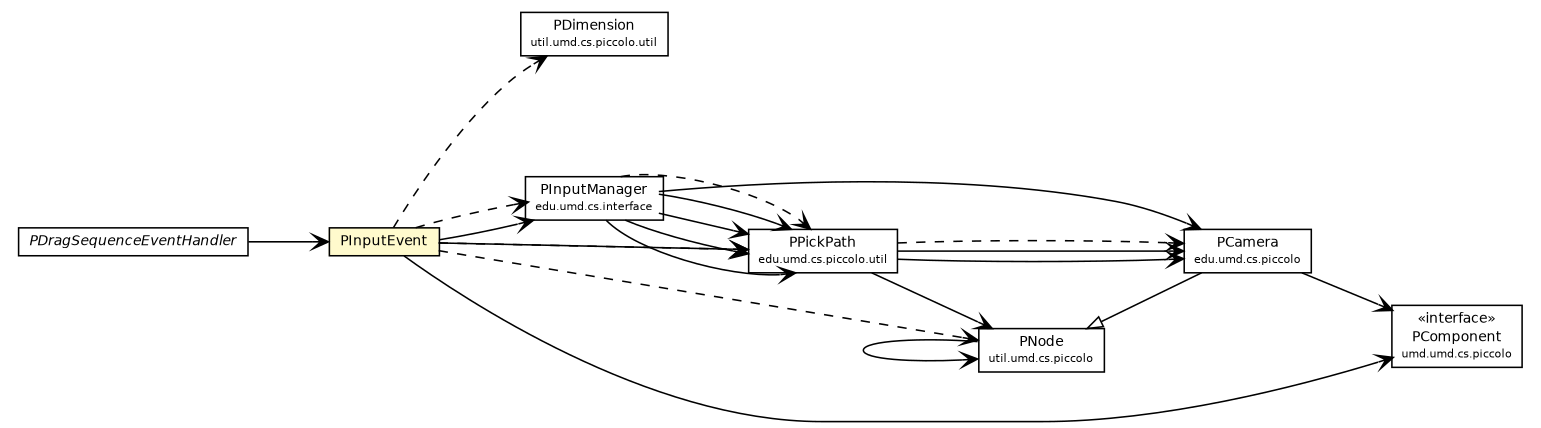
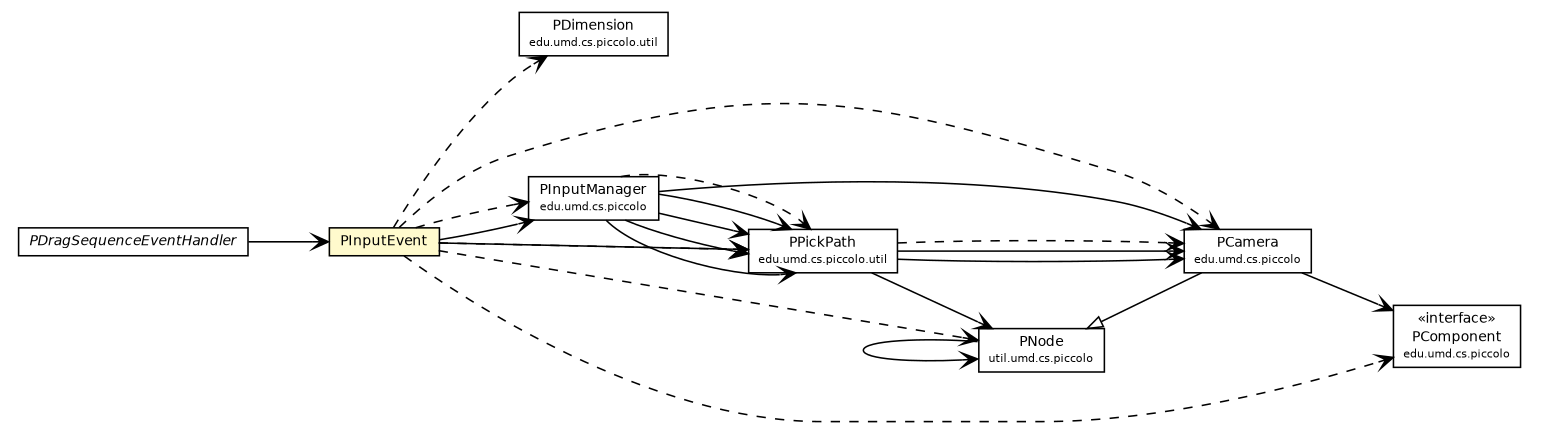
  digraph {
    rankdir=LR
    node [fontcolor=black fontname=Helvetica fontsize=9.0 shape=plaintext]
    edge [arrowhead=open color=black fontcolor=black fontname=Helvetica fontsize=10.0 headport=p labelfontname=Helvetica labelfontsize=10 tailport=p]
-   n1 [label=<<table border="0" cellborder="1" cellspacing="0" cellpadding="2" port="p" href="../util/PDimension.html"> 		<tr><td><table border="0" cellspacing="0" cellpadding="1"> 			<tr><td> PDimension </td></tr> 			<tr><td><font point-size="7.0"> util.umd.cs.piccolo.util </font></td></tr> 		</table></td></tr> 		</table>>]
+   n1 [label=<<table border="0" cellborder="1" cellspacing="0" cellpadding="2" port="p" href="../util/PDimension.html"> 		<tr><td><table border="0" cellspacing="0" cellpadding="1"> 			<tr><td> PDimension </td></tr> 			<tr><td><font point-size="7.0"> edu.umd.cs.piccolo.util </font></td></tr> 		</table></td></tr> 		</table>>]
    n2 [label=<<table border="0" cellborder="1" cellspacing="0" cellpadding="2" port="p" href="../util/PPickPath.html"> 		<tr><td><table border="0" cellspacing="0" cellpadding="1"> 			<tr><td> PPickPath </td></tr> 			<tr><td><font point-size="7.0"> edu.umd.cs.piccolo.util </font></td></tr> 		</table></td></tr> 		</table>>]
    n3 [label=<<table border="0" cellborder="1" cellspacing="0" cellpadding="2" port="p" href="../PCamera.html"> 		<tr><td><table border="0" cellspacing="0" cellpadding="1"> 			<tr><td> PCamera </td></tr> 			<tr><td><font point-size="7.0"> edu.umd.cs.piccolo </font></td></tr> 		</table></td></tr> 		</table>>]
    n4 [label=<<table border="0" cellborder="1" cellspacing="0" cellpadding="2" port="p" href="../PNode.html"> 		<tr><td><table border="0" cellspacing="0" cellpadding="1"> 			<tr><td> PNode </td></tr> 			<tr><td><font point-size="7.0"> util.umd.cs.piccolo </font></td></tr> 		</table></td></tr> 		</table>>]
-   n5 [label=<<table border="0" cellborder="1" cellspacing="0" cellpadding="2" port="p" href="../PComponent.html"> 		<tr><td><table border="0" cellspacing="0" cellpadding="1"> 			<tr><td> &laquo;interface&raquo; </td></tr> 			<tr><td> PComponent </td></tr> 			<tr><td><font point-size="7.0"> umd.umd.cs.piccolo </font></td></tr> 		</table></td></tr> 		</table>>]
-   n6 [label=<<table border="0" cellborder="1" cellspacing="0" cellpadding="2" port="p" href="../PInputManager.html"> 		<tr><td><table border="0" cellspacing="0" cellpadding="1"> 			<tr><td> PInputManager </td></tr> 			<tr><td><font point-size="7.0"> edu.umd.cs.interface </font></td></tr> 		</table></td></tr> 		</table>>]
+   n5 [label=<<table border="0" cellborder="1" cellspacing="0" cellpadding="2" port="p" href="../PComponent.html"> 		<tr><td><table border="0" cellspacing="0" cellpadding="1"> 			<tr><td> &laquo;interface&raquo; </td></tr> 			<tr><td> PComponent </td></tr> 			<tr><td><font point-size="7.0"> edu.umd.cs.piccolo </font></td></tr> 		</table></td></tr> 		</table>>]
+   n6 [label=<<table border="0" cellborder="1" cellspacing="0" cellpadding="2" port="p" href="../PInputManager.html"> 		<tr><td><table border="0" cellspacing="0" cellpadding="1"> 			<tr><td> PInputManager </td></tr> 			<tr><td><font point-size="7.0"> edu.umd.cs.piccolo </font></td></tr> 		</table></td></tr> 		</table>>]
    n7 [label=<<table border="0" cellborder="1" cellspacing="0" cellpadding="2" port="p" href="./PDragSequenceEventHandler.html"> 		<tr><td><table border="0" cellspacing="0" cellpadding="1"> 			<tr><td><font face="Helvetica-Oblique"> PDragSequenceEventHandler </font></td></tr> 		</table></td></tr> 		</table>>]
    n8 [label=<<table border="0" cellborder="1" cellspacing="0" cellpadding="2" port="p" bgcolor="lemonChiffon" href="./PInputEvent.html"> 		<tr><td><table border="0" cellspacing="0" cellpadding="1"> 			<tr><td> PInputEvent </td></tr> 		</table></td></tr> 		</table>>]
    n2 -> n3
    n2 -> n3
    n2 -> n3 [style=dashed]
    n2 -> n4 [style=solid]
    n3 -> n5
    n4 -> n3 [arrowtail=empty dir=back fontsize=10 arrowhead="" color="" fontcolor=""]
    n4 -> n4
    n6 -> n2
    n6 -> n2
    n6 -> n2
    n6 -> n2
    n6 -> n2 [style=dashed]
    n6 -> n3
    n7 -> n8
    n8 -> n1 [style=dashed]
    n8 -> n2
    n8 -> n2 [style=dashed]
+   n8 -> n3 [style=dashed]
    n8 -> n4 [style=dashed]
-   n8 -> n5 [style=solid]
+   n8 -> n5 [style=dashed]
    n8 -> n6
    n8 -> n6 [style=dashed]
  }
